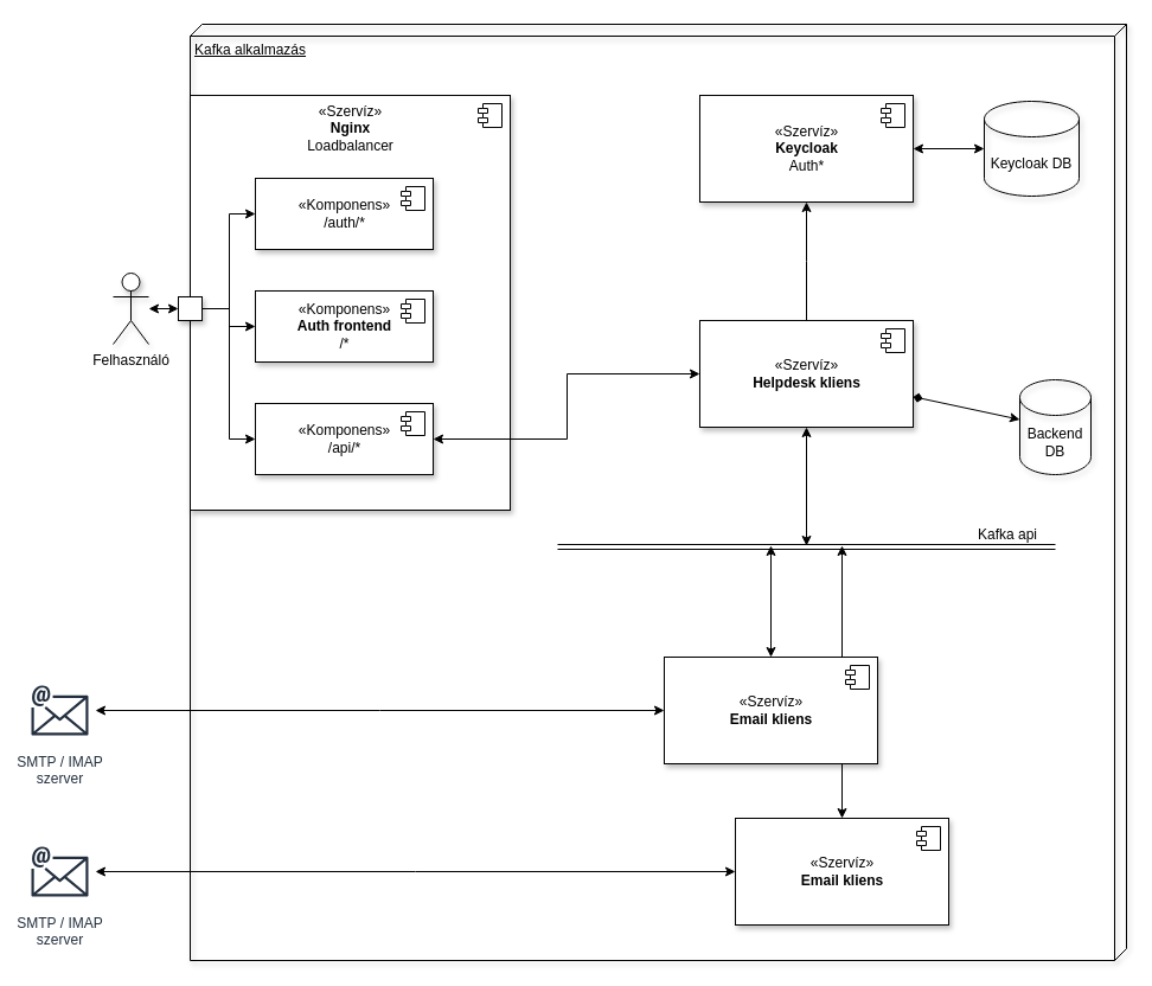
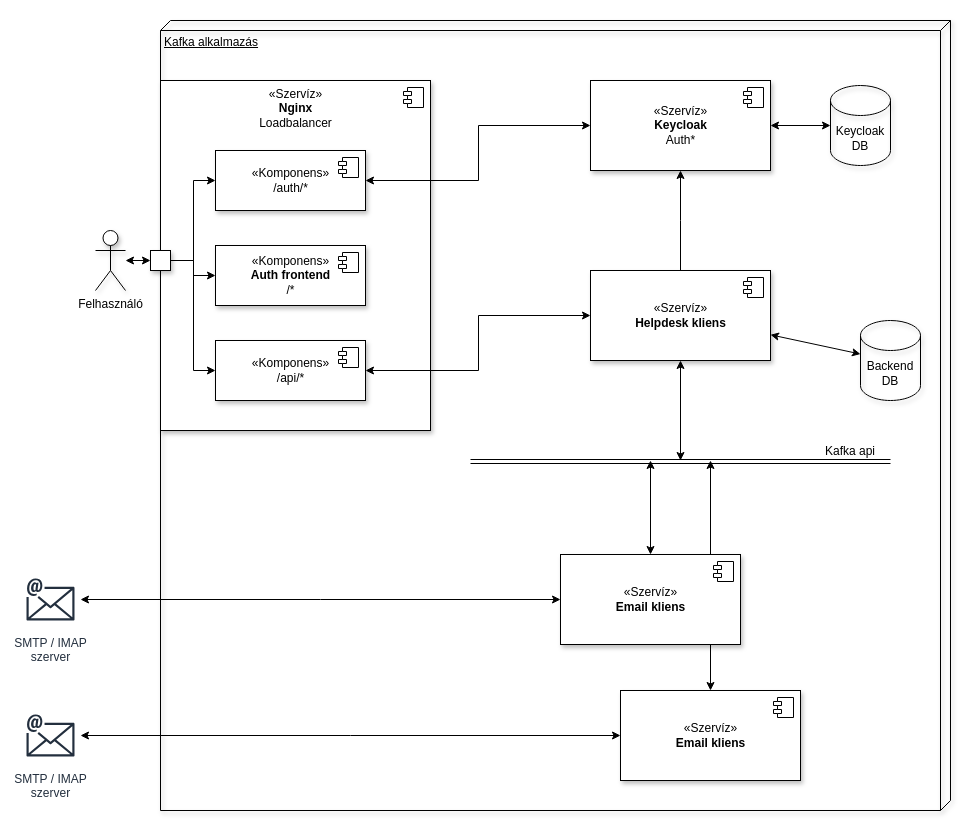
  <mxCell id="0" />
  <mxCell id="1" parent="0" />
  <mxCell id="2" value="Kafka alkalmazás" style="verticalAlign=top;align=left;spacingTop=8;spacingLeft=2;spacingRight=12;shape=cube;size=10;direction=south;fontStyle=4;html=1;shadow=1;fillColor=none;" vertex="1" parent="1"><mxGeometry x="160" y="20" width="790" height="790" as="geometry" /></mxCell>
  <mxCell id="3" style="edgeStyle=none;rounded=0;orthogonalLoop=1;jettySize=auto;html=1;startArrow=classic;startFill=1;endArrow=classic;endFill=1;" edge="1" parent="1" source="4" target="18"><mxGeometry relative="1" as="geometry" /></mxCell>
  <mxCell id="4" value="Felhasználó" style="shape=umlActor;verticalLabelPosition=bottom;verticalAlign=top;html=1;shadow=1;" vertex="1" parent="1"><mxGeometry x="95" y="230" width="30" height="60" as="geometry" /></mxCell>
  <mxCell id="5" style="edgeStyle=none;rounded=0;orthogonalLoop=1;jettySize=auto;html=1;startArrow=classic;startFill=1;endArrow=classic;endFill=1;" edge="1" parent="1" source="6" target="14"><mxGeometry relative="1" as="geometry" /></mxCell>
  <mxCell id="6" value="«Szervíz»&lt;br&gt;&lt;b&gt;Keycloak&lt;br&gt;&lt;/b&gt;Auth*&lt;b&gt;&lt;br&gt;&lt;/b&gt;" style="html=1;dropTarget=0;shadow=1;" vertex="1" parent="1"><mxGeometry x="590" y="80" width="180" height="90" as="geometry" /></mxCell>
  <mxCell id="7" value="" style="shape=module;jettyWidth=8;jettyHeight=4;" vertex="1" parent="6"><mxGeometry x="1" width="20" height="20" relative="1" as="geometry"><mxPoint x="-27" y="7" as="offset" /></mxGeometry></mxCell>
  <mxCell id="8" style="edgeStyle=elbowEdgeStyle;rounded=0;orthogonalLoop=1;jettySize=auto;html=1;startArrow=none;startFill=0;endArrow=classic;endFill=1;" edge="1" parent="1" source="10" target="6"><mxGeometry relative="1" as="geometry" /></mxCell>
  <mxCell id="9" style="edgeStyle=none;rounded=0;sketch=0;orthogonalLoop=1;jettySize=auto;html=1;shadow=0;startArrow=classic;startFill=1;endArrow=classic;endFill=1;" edge="1" parent="1" source="10"><mxGeometry relative="1" as="geometry"><mxPoint x="680" y="460" as="targetPoint" /></mxGeometry></mxCell>
  <mxCell id="10" value="«Szervíz»&lt;br&gt;&lt;b&gt;Helpdesk kliens&lt;/b&gt;&lt;b&gt;&lt;br&gt;&lt;/b&gt;" style="html=1;dropTarget=0;shadow=1;" vertex="1" parent="1"><mxGeometry x="590" y="270" width="180" height="90" as="geometry" /></mxCell>
  <mxCell id="11" value="" style="shape=module;jettyWidth=8;jettyHeight=4;" vertex="1" parent="10"><mxGeometry x="1" width="20" height="20" relative="1" as="geometry"><mxPoint x="-27" y="7" as="offset" /></mxGeometry></mxCell>
- <mxCell id="12" style="edgeStyle=none;rounded=0;orthogonalLoop=1;jettySize=auto;html=1;startArrow=classic;startFill=1;endArrow=diamond;endFill=1;" edge="1" parent="1" source="13" target="10"><mxGeometry relative="1" as="geometry" /></mxCell>
+ <mxCell id="12" style="edgeStyle=none;rounded=0;orthogonalLoop=1;jettySize=auto;html=1;startArrow=classic;startFill=1;endArrow=classic;endFill=1;" edge="1" parent="1" source="13" target="10"><mxGeometry relative="1" as="geometry" /></mxCell>
  <mxCell id="13" value="Backend&lt;br&gt;DB" style="shape=cylinder3;whiteSpace=wrap;html=1;boundedLbl=1;backgroundOutline=1;size=15;shadow=1;fillColor=none;" vertex="1" parent="1"><mxGeometry x="860" y="320" width="60" height="80" as="geometry" /></mxCell>
- <mxCell id="14" value="Keycloak DB" style="shape=cylinder3;whiteSpace=wrap;html=1;boundedLbl=1;backgroundOutline=1;size=15;shadow=1;fillColor=none;" vertex="1" parent="1"><mxGeometry x="830" y="85" width="80" height="80" as="geometry" /></mxCell>
+ <mxCell id="14" value="Keycloak DB" style="shape=cylinder3;whiteSpace=wrap;html=1;boundedLbl=1;backgroundOutline=1;size=15;shadow=1;fillColor=none;" vertex="1" parent="1"><mxGeometry x="830" y="85" width="60" height="80" as="geometry" /></mxCell>
  <mxCell id="15" value="" style="group" vertex="1" connectable="0" parent="1"><mxGeometry x="150" y="80" width="280" height="360" as="geometry" /></mxCell>
  <mxCell id="16" value="«Szervíz»&lt;br&gt;&lt;b&gt;Nginx&lt;br&gt;&lt;/b&gt;Loadbalancer&lt;b&gt;&lt;br&gt;&lt;/b&gt;" style="html=1;dropTarget=0;shadow=1;verticalAlign=top;" vertex="1" parent="15"><mxGeometry x="10" width="270" height="350" as="geometry" /></mxCell>
  <mxCell id="17" value="" style="shape=module;jettyWidth=8;jettyHeight=4;" vertex="1" parent="16"><mxGeometry x="1" width="20" height="20" relative="1" as="geometry"><mxPoint x="-27" y="7" as="offset" /></mxGeometry></mxCell>
  <mxCell id="18" value="" style="whiteSpace=wrap;html=1;aspect=fixed;shadow=1;" vertex="1" parent="15"><mxGeometry y="170" width="20" height="20" as="geometry" /></mxCell>
+ <mxCell id="19" style="edgeStyle=elbowEdgeStyle;rounded=0;orthogonalLoop=1;jettySize=auto;html=1;startArrow=classic;startFill=1;endArrow=classic;endFill=1;" edge="1" parent="1" source="20" target="6"><mxGeometry relative="1" as="geometry" /></mxCell>
  <mxCell id="20" value="«Komponens»&lt;br&gt;/auth/*" style="html=1;dropTarget=0;shadow=1;" vertex="1" parent="1"><mxGeometry x="215" y="150" width="150" height="60" as="geometry" /></mxCell>
  <mxCell id="21" value="" style="shape=module;jettyWidth=8;jettyHeight=4;" vertex="1" parent="20"><mxGeometry x="1" width="20" height="20" relative="1" as="geometry"><mxPoint x="-27" y="7" as="offset" /></mxGeometry></mxCell>
  <mxCell id="22" value="«Komponens»&lt;br&gt;&lt;b&gt;Auth frontend&lt;/b&gt;&lt;br&gt;/*" style="html=1;dropTarget=0;shadow=1;" vertex="1" parent="1"><mxGeometry x="215" y="245" width="150" height="60" as="geometry" /></mxCell>
  <mxCell id="23" value="" style="shape=module;jettyWidth=8;jettyHeight=4;" vertex="1" parent="22"><mxGeometry x="1" width="20" height="20" relative="1" as="geometry"><mxPoint x="-27" y="7" as="offset" /></mxGeometry></mxCell>
  <mxCell id="24" style="edgeStyle=elbowEdgeStyle;rounded=0;orthogonalLoop=1;jettySize=auto;html=1;startArrow=classic;startFill=1;endArrow=classic;endFill=1;" edge="1" parent="1" source="25" target="10"><mxGeometry relative="1" as="geometry" /></mxCell>
  <mxCell id="25" value="«Komponens»&lt;br&gt;/api/*" style="html=1;dropTarget=0;shadow=1;" vertex="1" parent="1"><mxGeometry x="215" y="340" width="150" height="60" as="geometry" /></mxCell>
  <mxCell id="26" value="" style="shape=module;jettyWidth=8;jettyHeight=4;" vertex="1" parent="25"><mxGeometry x="1" width="20" height="20" relative="1" as="geometry"><mxPoint x="-27" y="7" as="offset" /></mxGeometry></mxCell>
  <mxCell id="27" style="edgeStyle=elbowEdgeStyle;rounded=0;orthogonalLoop=1;jettySize=auto;html=1;startArrow=none;startFill=0;endArrow=classic;endFill=1;" edge="1" parent="1" source="18" target="20"><mxGeometry relative="1" as="geometry" /></mxCell>
  <mxCell id="28" style="edgeStyle=elbowEdgeStyle;rounded=0;orthogonalLoop=1;jettySize=auto;html=1;startArrow=none;startFill=0;endArrow=classic;endFill=1;" edge="1" parent="1" source="18" target="25"><mxGeometry relative="1" as="geometry" /></mxCell>
  <mxCell id="29" style="edgeStyle=elbowEdgeStyle;rounded=0;orthogonalLoop=1;jettySize=auto;html=1;startArrow=none;startFill=0;endArrow=classic;endFill=1;" edge="1" parent="1" source="18" target="22"><mxGeometry relative="1" as="geometry" /></mxCell>
  <mxCell id="30" value="" style="group" vertex="1" connectable="0" parent="1"><mxGeometry x="470" y="441" width="420" height="20" as="geometry" /></mxCell>
  <mxCell id="31" value="" style="endArrow=none;html=1;sketch=0;shadow=0;shape=link;" edge="1" parent="30"><mxGeometry width="50" height="50" relative="1" as="geometry"><mxPoint y="20" as="sourcePoint" /><mxPoint x="420" y="20" as="targetPoint" /></mxGeometry></mxCell>
  <mxCell id="32" value="Kafka api" style="text;html=1;strokeColor=none;fillColor=none;align=center;verticalAlign=middle;whiteSpace=wrap;rounded=0;shadow=1;" vertex="1" parent="30"><mxGeometry x="340" width="80" height="20" as="geometry" /></mxCell>
  <mxCell id="33" style="edgeStyle=elbowEdgeStyle;rounded=0;sketch=0;orthogonalLoop=1;jettySize=auto;html=1;shadow=0;startArrow=classic;startFill=1;endArrow=classic;endFill=1;" edge="1" parent="1" source="34" target="41"><mxGeometry relative="1" as="geometry" /></mxCell>
  <mxCell id="34" value="SMTP / IMAP&lt;br&gt;szerver" style="outlineConnect=0;fontColor=#232F3E;gradientColor=none;strokeColor=#232F3E;fillColor=#ffffff;dashed=0;verticalLabelPosition=bottom;verticalAlign=top;align=center;html=1;fontSize=12;fontStyle=0;aspect=fixed;shape=mxgraph.aws4.resourceIcon;resIcon=mxgraph.aws4.email;shadow=0;" vertex="1" parent="1"><mxGeometry x="20" y="569" width="60" height="60" as="geometry" /></mxCell>
  <mxCell id="35" style="edgeStyle=none;rounded=0;sketch=0;orthogonalLoop=1;jettySize=auto;html=1;shadow=0;startArrow=classic;startFill=1;endArrow=classic;endFill=1;" edge="1" parent="1" source="36"><mxGeometry relative="1" as="geometry"><mxPoint x="710" y="460" as="targetPoint" /></mxGeometry></mxCell>
  <mxCell id="36" value="«Szervíz»&lt;br&gt;&lt;b&gt;Email kliens&lt;/b&gt;&lt;b&gt;&lt;br&gt;&lt;/b&gt;" style="html=1;dropTarget=0;shadow=1;" vertex="1" parent="1"><mxGeometry x="620" y="690" width="180" height="90" as="geometry" /></mxCell>
  <mxCell id="37" value="" style="shape=module;jettyWidth=8;jettyHeight=4;" vertex="1" parent="36"><mxGeometry x="1" width="20" height="20" relative="1" as="geometry"><mxPoint x="-27" y="7" as="offset" /></mxGeometry></mxCell>
  <mxCell id="38" style="edgeStyle=elbowEdgeStyle;rounded=0;sketch=0;orthogonalLoop=1;jettySize=auto;html=1;shadow=0;startArrow=classic;startFill=1;endArrow=classic;endFill=1;" edge="1" parent="1" source="39" target="36"><mxGeometry relative="1" as="geometry" /></mxCell>
  <mxCell id="39" value="SMTP / IMAP&lt;br&gt;szerver" style="outlineConnect=0;fontColor=#232F3E;gradientColor=none;strokeColor=#232F3E;fillColor=#ffffff;dashed=0;verticalLabelPosition=bottom;verticalAlign=top;align=center;html=1;fontSize=12;fontStyle=0;aspect=fixed;shape=mxgraph.aws4.resourceIcon;resIcon=mxgraph.aws4.email;shadow=0;" vertex="1" parent="1"><mxGeometry x="20" y="705" width="60" height="60" as="geometry" /></mxCell>
  <mxCell id="40" style="edgeStyle=none;rounded=0;sketch=0;orthogonalLoop=1;jettySize=auto;html=1;shadow=0;startArrow=classic;startFill=1;endArrow=classic;endFill=1;" edge="1" parent="1" source="41"><mxGeometry relative="1" as="geometry"><mxPoint x="650" y="460" as="targetPoint" /></mxGeometry></mxCell>
  <mxCell id="41" value="«Szervíz»&lt;br&gt;&lt;b&gt;Email kliens&lt;/b&gt;&lt;b&gt;&lt;br&gt;&lt;/b&gt;" style="html=1;dropTarget=0;shadow=1;" vertex="1" parent="1"><mxGeometry x="560" y="554" width="180" height="90" as="geometry" /></mxCell>
  <mxCell id="42" value="" style="shape=module;jettyWidth=8;jettyHeight=4;" vertex="1" parent="41"><mxGeometry x="1" width="20" height="20" relative="1" as="geometry"><mxPoint x="-27" y="7" as="offset" /></mxGeometry></mxCell>
